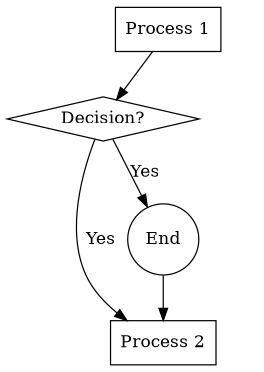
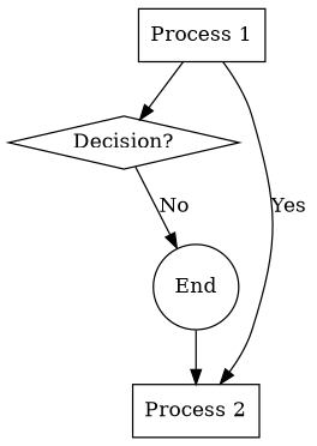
  digraph {
    node [shape=box]
    n1 [label="Process 1"]
    n2 [label="Decision?" shape=diamond]
    n3 [label="Process 2"]
    n4 [label=End shape=circle]
    n1 -> n2
-   n2 -> n3 [label=Yes]
-   n2 -> n4 [label=Yes]
+   n1 -> n3 [label=Yes]
+   n2 -> n4 [label=No]
    n4 -> n3
  }
